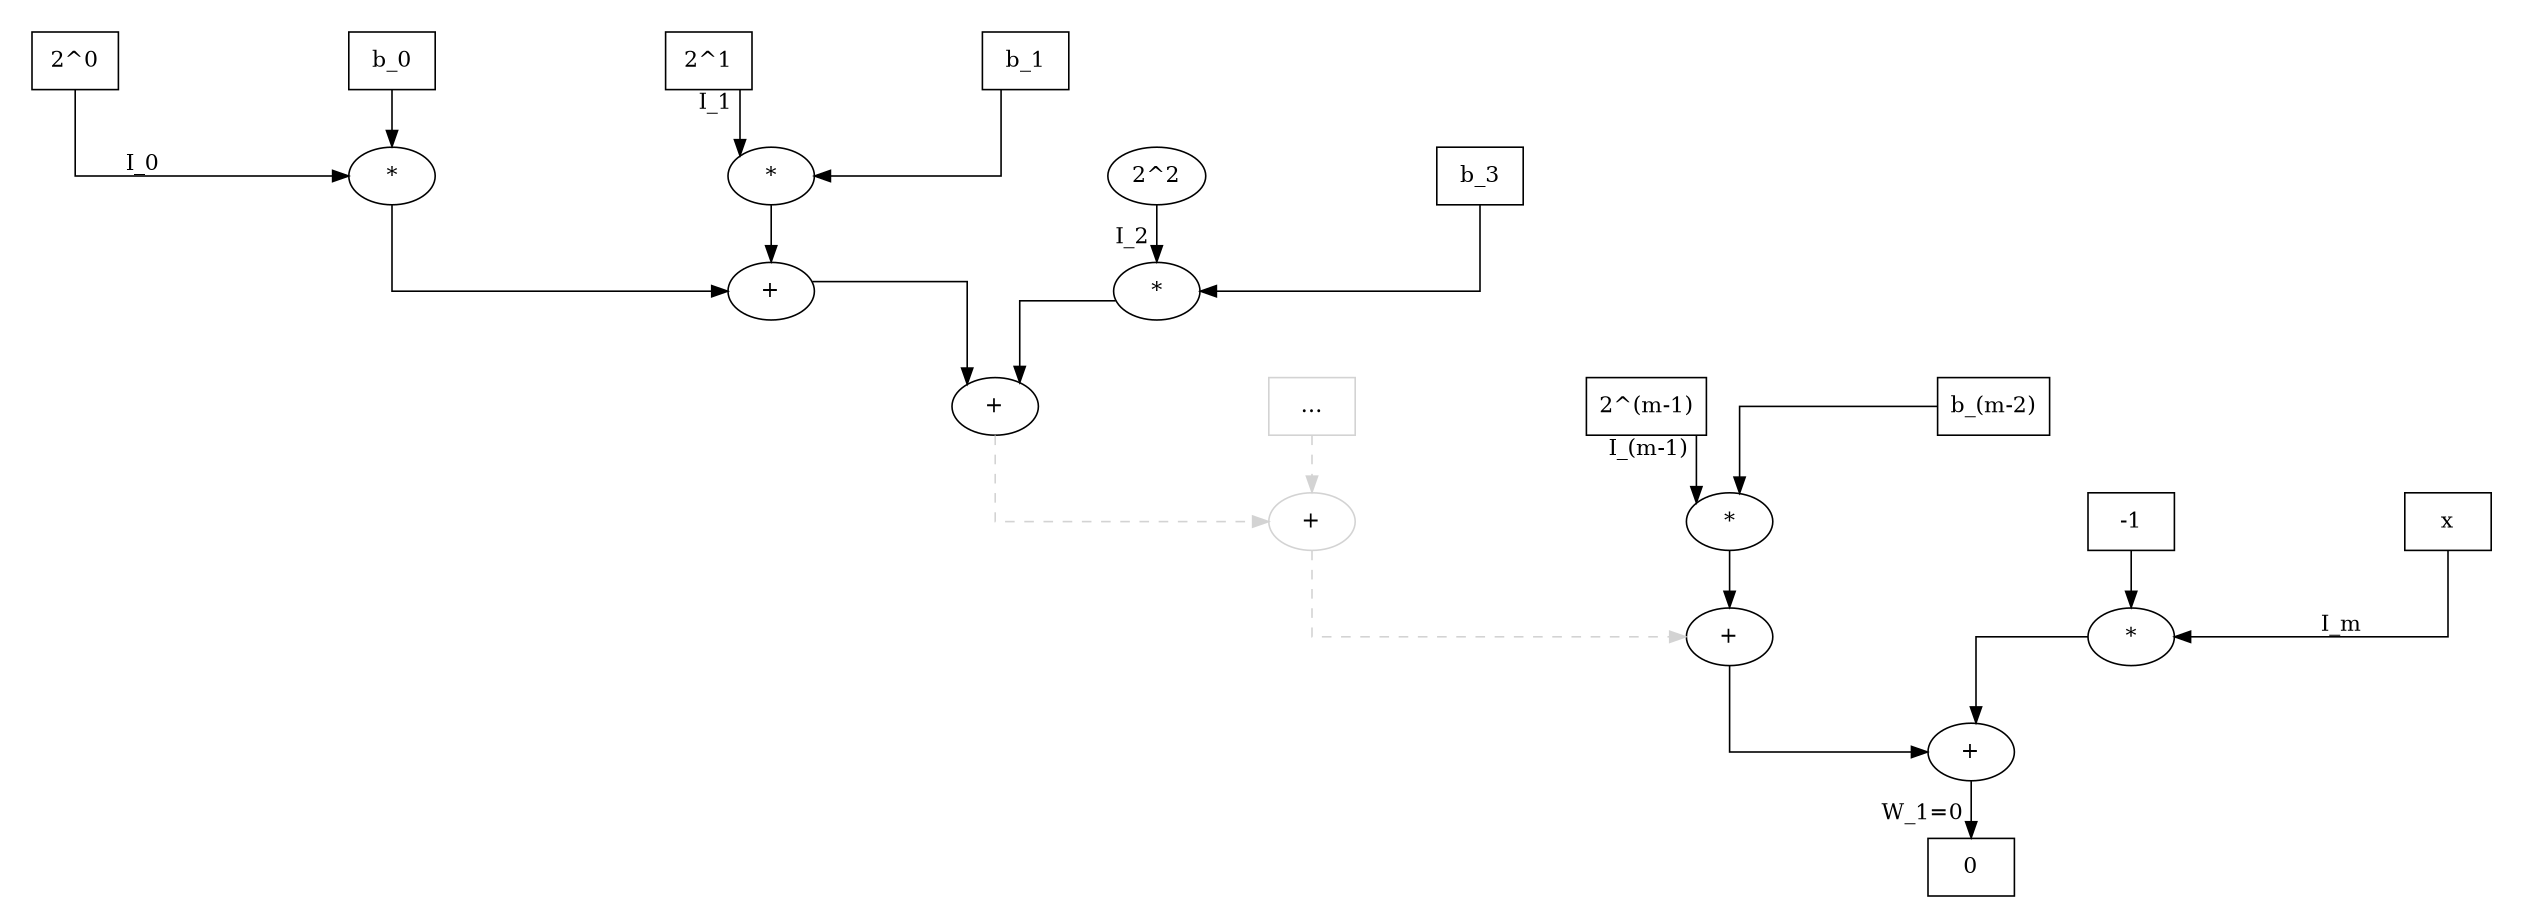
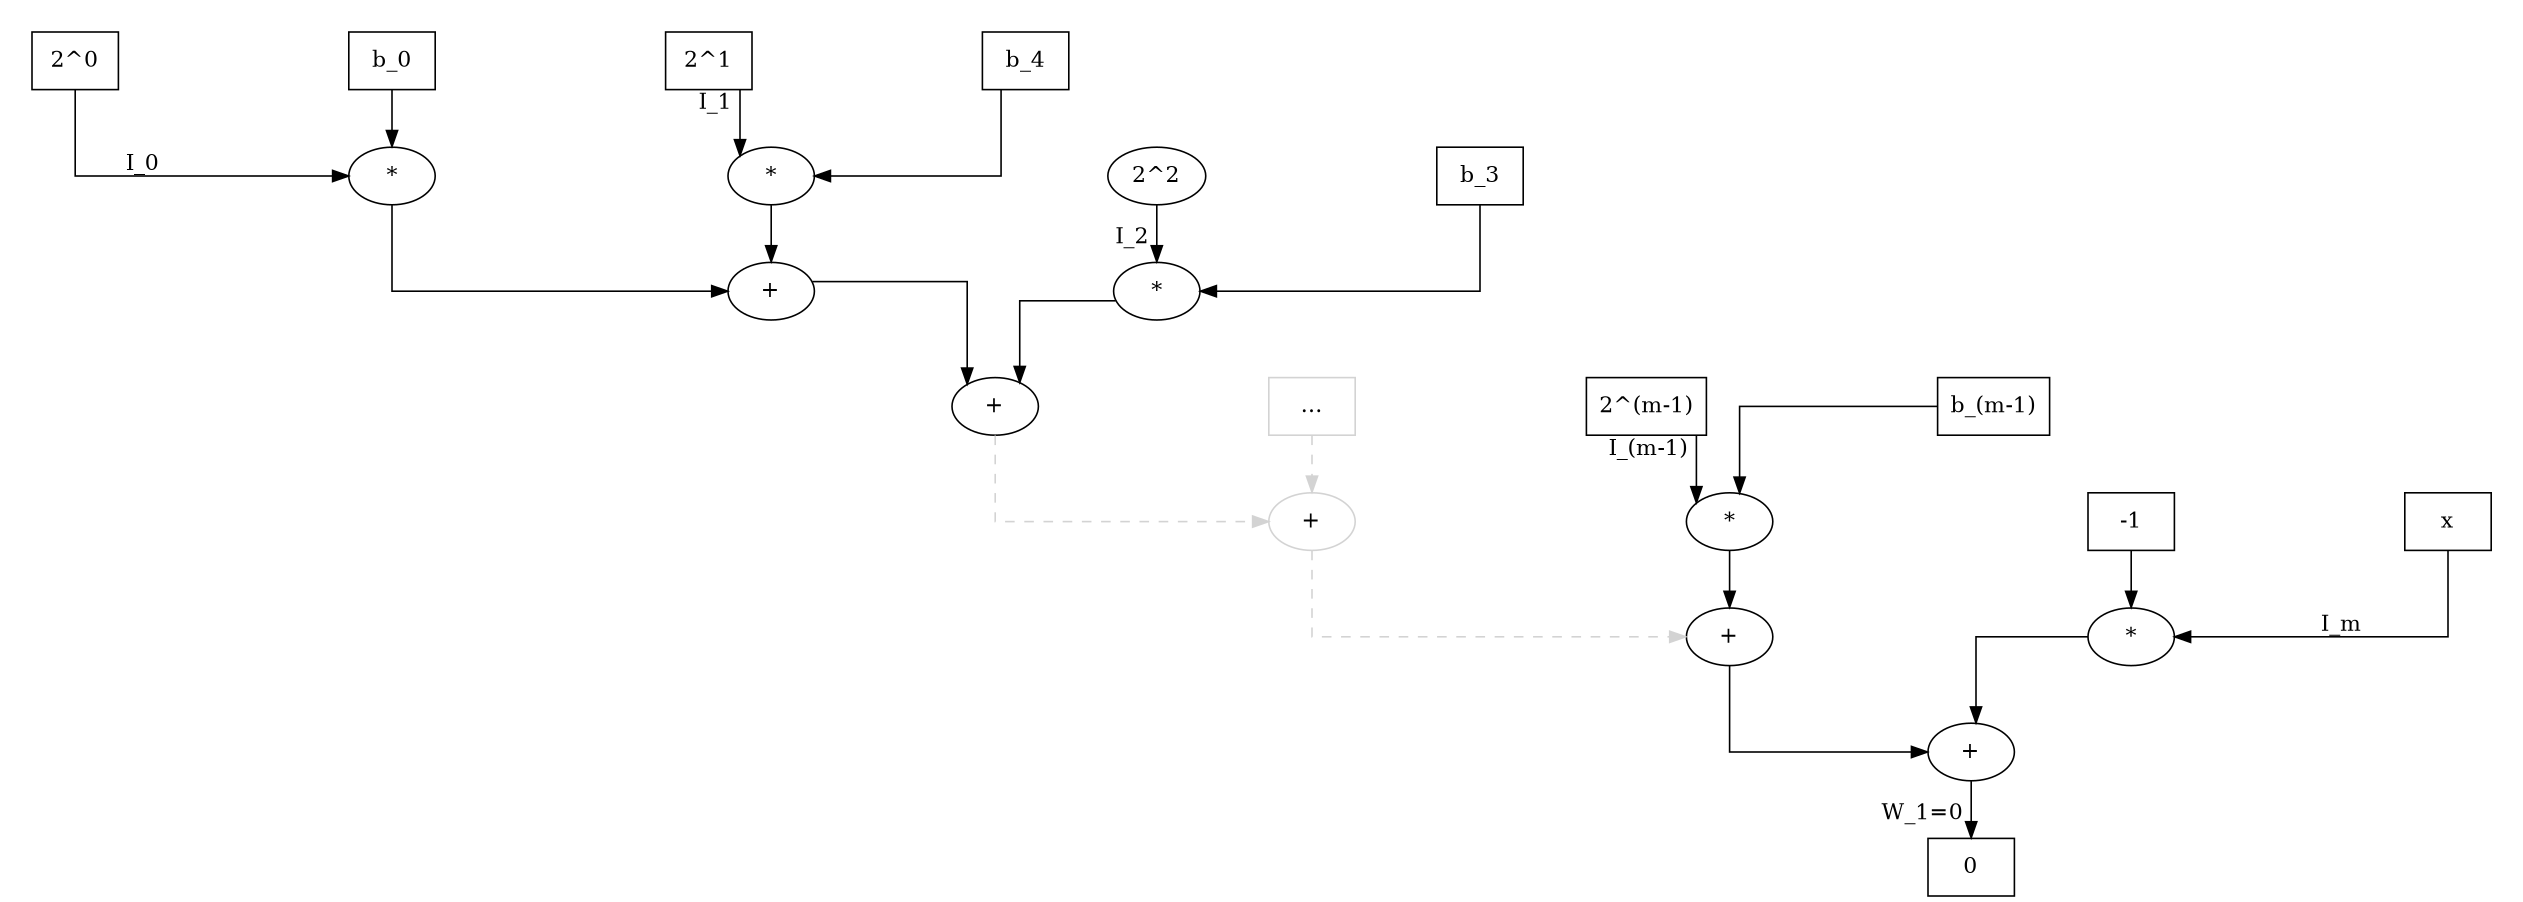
  digraph {
    forcelabels=true
    nodesep=2.0
    splines=ortho
    n1 [label=b_0 shape=box]
    n2 [label="*"]
    n3 [label="2^0" shape=box]
    n4 [label=b_3 shape=box]
    n5 [label="*"]
    n6 [label="2^2" shape=ellipse]
-   n7 [label=b_1 shape=box]
+   n7 [label=b_4 shape=box]
    n8 [label="*"]
    n9 [label="2^1" shape=box]
    n10 [label=x shape=box]
    n11 [label="*"]
    n12 [label=-1 shape=box]
    n13 [color=lightgrey label="..." shape=box]
-   n14 [label="b_(m-2)" shape=box]
+   n14 [label="b_(m-1)" shape=box]
    n15 [label="*"]
    n16 [label="2^(m-1)" shape=box]
    n17 [label="+"]
    n18 [label="+"]
    n19 [label="+"]
    n20 [color=lightgrey label="+"]
    n21 [label="+"]
    n22 [label=0 shape=0]
    subgraph cluster_1 {
      color=white
      n1
      n2
      n3
    }
    subgraph cluster_2 {
      color=white
      n4
      n5
      n6
    }
    subgraph cluster_3 {
      color=white
      n7
      n8
      n9
    }
    subgraph cluster_4 {
      color=white
      n10
      n11
      n12
    }
    subgraph cluster_5 {
      color=white
      n13
    }
    subgraph cluster_6 {
      color=white
      n14
      n15
      n16
    }
    n1 -> n2
    n2 -> n17
    n3 -> n2 [xlabel=I_0]
    n4 -> n5
    n5 -> n18
    n6 -> n5 [xlabel="I_2 "]
    n7 -> n8
    n8 -> n17
    n9 -> n8 [xlabel="I_1 "]
    n10 -> n11 [xlabel=I_m]
    n11 -> n19
    n12 -> n11
    n13 -> n20 [color=lightgrey style=dashed]
    n14 -> n15
    n15 -> n21
    n16 -> n15 [xlabel="I_(m-1) "]
    n17 -> n18
    n18 -> n20 [color=lightgrey style=dashed]
    n19 -> n22 [xlabel="W_1=0 "]
    n20 -> n21 [color=lightgrey style=dashed]
    n21 -> n19
  }
